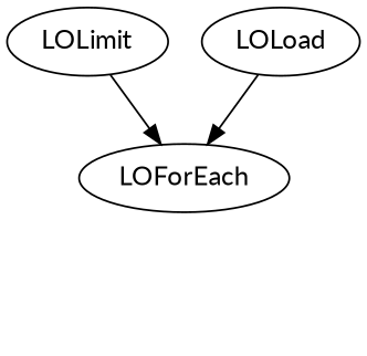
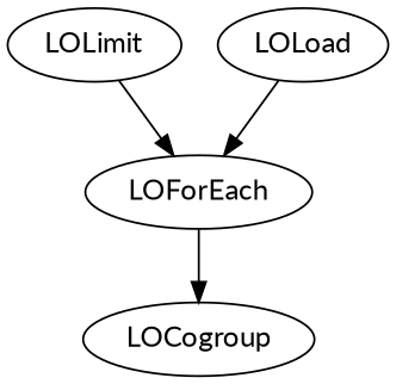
  digraph {
    fontname=Lato
    node [fontname=Lato]
    edge [fontname=Lato]
    LOLimit [limit=100]
    LOForEach [hasflat=false]
    LOLoad
+   LOCogroup
    LOLimit -> LOForEach
+   LOForEach -> LOCogroup
    LOLoad -> LOForEach
  }
